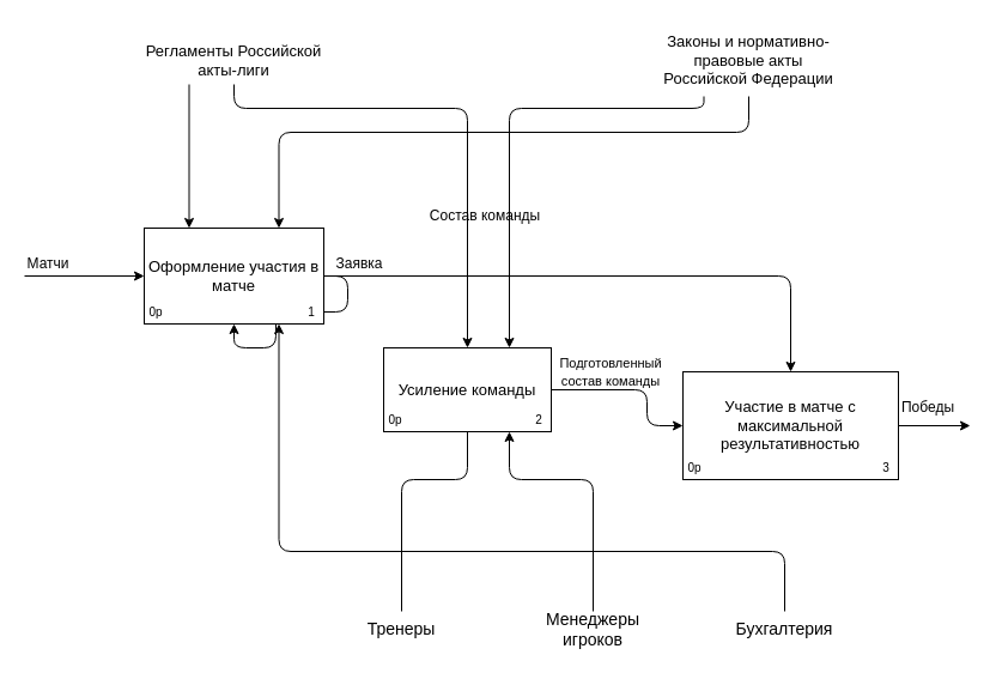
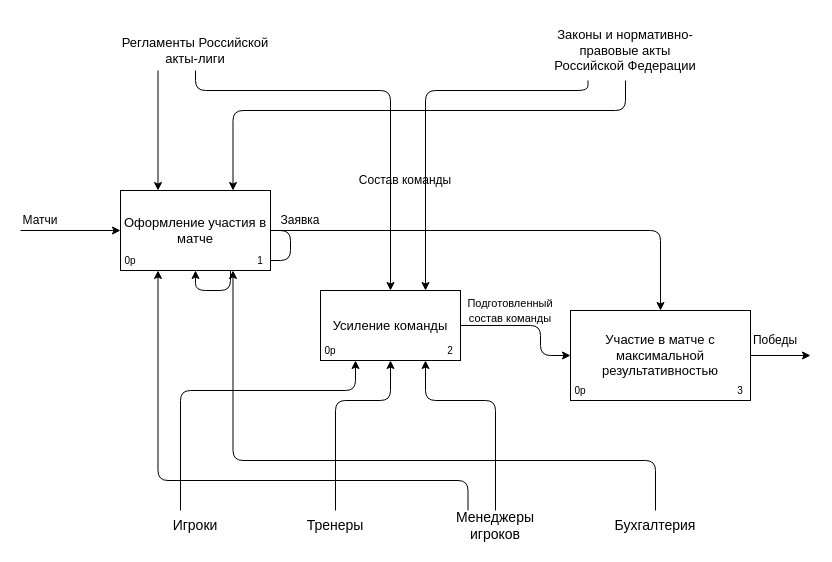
  <mxCell id="0" />
  <mxCell id="1" parent="0" />
  <mxCell id="2" style="edgeStyle=orthogonalEdgeStyle;rounded=1;orthogonalLoop=1;jettySize=auto;html=1;exitX=1;exitY=0.5;exitDx=0;exitDy=0;exitPerimeter=0;" edge="1" parent="1" source="31" target="4"><mxGeometry relative="1" as="geometry" /></mxCell>
  <mxCell id="3" style="edgeStyle=orthogonalEdgeStyle;rounded=1;orthogonalLoop=1;jettySize=auto;html=1;entryX=0.5;entryY=0;entryDx=0;entryDy=0;" edge="1" parent="1" source="4" target="8"><mxGeometry relative="1" as="geometry" /></mxCell>
  <mxCell id="4" value="&lt;font style=&quot;font-size: 13px&quot;&gt;Оформление участия в матче&lt;/font&gt;" style="rounded=0;whiteSpace=wrap;html=1;" vertex="1" parent="1"><mxGeometry x="120" y="190" width="150" height="80" as="geometry" /></mxCell>
  <mxCell id="5" style="edgeStyle=orthogonalEdgeStyle;rounded=1;orthogonalLoop=1;jettySize=auto;html=1;entryX=0;entryY=0.5;entryDx=0;entryDy=0;" edge="1" parent="1" source="6" target="8"><mxGeometry relative="1" as="geometry"><Array as="points"><mxPoint x="540" y="325" /><mxPoint x="540" y="355" /></Array></mxGeometry></mxCell>
  <mxCell id="6" value="&lt;font style=&quot;font-size: 13px&quot;&gt;Усиление команды&lt;/font&gt;" style="rounded=0;whiteSpace=wrap;html=1;" vertex="1" parent="1"><mxGeometry x="320" y="290" width="140" height="70" as="geometry" /></mxCell>
  <mxCell id="7" style="edgeStyle=orthogonalEdgeStyle;rounded=1;orthogonalLoop=1;jettySize=auto;html=1;exitX=1;exitY=0.5;exitDx=0;exitDy=0;" edge="1" parent="1" source="8"><mxGeometry relative="1" as="geometry"><mxPoint x="810" y="355" as="targetPoint" /><Array as="points"><mxPoint x="810" y="355" /></Array></mxGeometry></mxCell>
  <mxCell id="8" value="&lt;font style=&quot;font-size: 13px&quot;&gt;Участие в матче с максимальной результативностью&lt;/font&gt;" style="rounded=0;whiteSpace=wrap;html=1;" vertex="1" parent="1"><mxGeometry x="570" y="310" width="180" height="90" as="geometry" /></mxCell>
  <mxCell id="9" value="" style="endArrow=classic;html=1;entryX=0;entryY=0.5;entryDx=0;entryDy=0;" edge="1" parent="1" target="4"><mxGeometry width="50" height="50" relative="1" as="geometry"><mxPoint x="20" y="230" as="sourcePoint" /><mxPoint x="130" y="203" as="targetPoint" /></mxGeometry></mxCell>
  <mxCell id="10" value="Матчи" style="text;html=1;strokeColor=none;fillColor=none;align=center;verticalAlign=middle;whiteSpace=wrap;rounded=0;" vertex="1" parent="1"><mxGeometry x="20" y="210" width="40" height="20" as="geometry" /></mxCell>
  <mxCell id="11" style="edgeStyle=orthogonalEdgeStyle;rounded=1;orthogonalLoop=1;jettySize=auto;html=1;entryX=0.5;entryY=0;entryDx=0;entryDy=0;" edge="1" parent="1" source="12" target="6"><mxGeometry relative="1" as="geometry"><Array as="points"><mxPoint x="195" y="90" /><mxPoint x="390" y="90" /></Array></mxGeometry></mxCell>
  <mxCell id="12" value="&lt;font style=&quot;font-size: 13px&quot;&gt;Регламенты Российской акты-лиги&lt;/font&gt;" style="text;html=1;strokeColor=none;fillColor=none;align=center;verticalAlign=middle;whiteSpace=wrap;rounded=0;" vertex="1" parent="1"><mxGeometry x="120" y="30" width="150" height="40" as="geometry" /></mxCell>
  <mxCell id="13" style="edgeStyle=orthogonalEdgeStyle;rounded=1;orthogonalLoop=1;jettySize=auto;html=1;entryX=0.75;entryY=0;entryDx=0;entryDy=0;exitX=0.5;exitY=1;exitDx=0;exitDy=0;" edge="1" parent="1" source="15" target="4"><mxGeometry relative="1" as="geometry"><Array as="points"><mxPoint x="625" y="110" /><mxPoint x="233" y="110" /></Array></mxGeometry></mxCell>
  <mxCell id="14" style="edgeStyle=orthogonalEdgeStyle;rounded=1;orthogonalLoop=1;jettySize=auto;html=1;entryX=0.75;entryY=0;entryDx=0;entryDy=0;exitX=0.25;exitY=1;exitDx=0;exitDy=0;" edge="1" parent="1" source="15" target="6"><mxGeometry relative="1" as="geometry"><Array as="points"><mxPoint x="588" y="90" /><mxPoint x="425" y="90" /></Array></mxGeometry></mxCell>
  <mxCell id="15" value="&lt;font style=&quot;font-size: 13px&quot;&gt;Законы и нормативно-правовые акты Российской Федерации&lt;/font&gt;" style="text;html=1;strokeColor=none;fillColor=none;align=center;verticalAlign=middle;whiteSpace=wrap;rounded=0;" vertex="1" parent="1"><mxGeometry x="550" y="20" width="150" height="60" as="geometry" /></mxCell>
  <mxCell id="16" value="" style="endArrow=classic;html=1;exitX=0.25;exitY=1;exitDx=0;exitDy=0;entryX=0.25;entryY=0;entryDx=0;entryDy=0;" edge="1" parent="1" source="12" target="4"><mxGeometry width="50" height="50" relative="1" as="geometry"><mxPoint x="130" y="140" as="sourcePoint" /><mxPoint x="180" y="90" as="targetPoint" /></mxGeometry></mxCell>
  <mxCell id="17" value="Победы" style="text;html=1;strokeColor=none;fillColor=none;align=center;verticalAlign=middle;whiteSpace=wrap;rounded=0;" vertex="1" parent="1"><mxGeometry x="750" y="330" width="50" height="20" as="geometry" /></mxCell>
- <mxCell id="20" style="edgeStyle=orthogonalEdgeStyle;rounded=1;orthogonalLoop=1;jettySize=auto;html=1;entryX=0.5;entryY=1;entryDx=0;entryDy=0;endArrow=none;" edge="1" parent="1" source="21" target="6"><mxGeometry relative="1" as="geometry"><Array as="points"><mxPoint x="335" y="400" /><mxPoint x="390" y="400" /></Array></mxGeometry></mxCell>
+ <mxCell id="18" style="edgeStyle=orthogonalEdgeStyle;rounded=1;orthogonalLoop=1;jettySize=auto;html=1;entryX=0.25;entryY=1;entryDx=0;entryDy=0;" edge="1" parent="1" source="19" target="6"><mxGeometry relative="1" as="geometry"><Array as="points"><mxPoint x="180" y="390" /><mxPoint x="355" y="390" /></Array></mxGeometry></mxCell>
+ <mxCell id="19" value="&lt;font style=&quot;font-size: 14px&quot;&gt;Игроки&lt;/font&gt;" style="text;html=1;strokeColor=none;fillColor=none;align=center;verticalAlign=middle;whiteSpace=wrap;rounded=0;" vertex="1" parent="1"><mxGeometry x="160" y="510" width="70" height="30" as="geometry" /></mxCell>
+ <mxCell id="20" style="edgeStyle=orthogonalEdgeStyle;rounded=1;orthogonalLoop=1;jettySize=auto;html=1;entryX=0.5;entryY=1;entryDx=0;entryDy=0;" edge="1" parent="1" source="21" target="6"><mxGeometry relative="1" as="geometry"><Array as="points"><mxPoint x="335" y="400" /><mxPoint x="390" y="400" /></Array></mxGeometry></mxCell>
  <mxCell id="21" value="&lt;font style=&quot;font-size: 14px&quot;&gt;Тренеры&lt;/font&gt;" style="text;html=1;strokeColor=none;fillColor=none;align=center;verticalAlign=middle;whiteSpace=wrap;rounded=0;" vertex="1" parent="1"><mxGeometry x="300" y="510" width="70" height="30" as="geometry" /></mxCell>
  <mxCell id="22" style="edgeStyle=orthogonalEdgeStyle;rounded=1;orthogonalLoop=1;jettySize=auto;html=1;entryX=0.75;entryY=1;entryDx=0;entryDy=0;exitX=0.5;exitY=0;exitDx=0;exitDy=0;" edge="1" parent="1" source="24" target="6"><mxGeometry relative="1" as="geometry"><Array as="points"><mxPoint x="495" y="400" /><mxPoint x="425" y="400" /></Array></mxGeometry></mxCell>
+ <mxCell id="23" style="edgeStyle=orthogonalEdgeStyle;rounded=1;orthogonalLoop=1;jettySize=auto;html=1;entryX=0.25;entryY=1;entryDx=0;entryDy=0;exitX=0.25;exitY=0;exitDx=0;exitDy=0;" edge="1" parent="1" source="24" target="4"><mxGeometry relative="1" as="geometry"><Array as="points"><mxPoint x="468" y="480" /><mxPoint x="158" y="480" /></Array></mxGeometry></mxCell>
  <mxCell id="24" value="&lt;font style=&quot;font-size: 14px&quot;&gt;Менеджеры игроков&lt;/font&gt;" style="text;html=1;strokeColor=none;fillColor=none;align=center;verticalAlign=middle;whiteSpace=wrap;rounded=0;" vertex="1" parent="1"><mxGeometry x="440" y="510" width="110" height="30" as="geometry" /></mxCell>
  <mxCell id="25" style="edgeStyle=orthogonalEdgeStyle;rounded=1;orthogonalLoop=1;jettySize=auto;html=1;entryX=0.75;entryY=1;entryDx=0;entryDy=0;" edge="1" parent="1" source="26" target="4"><mxGeometry relative="1" as="geometry"><Array as="points"><mxPoint x="655" y="460" /><mxPoint x="233" y="460" /></Array></mxGeometry></mxCell>
  <mxCell id="26" value="&lt;font style=&quot;font-size: 14px&quot;&gt;Бухгалтерия&lt;/font&gt;" style="text;html=1;strokeColor=none;fillColor=none;align=center;verticalAlign=middle;whiteSpace=wrap;rounded=0;" vertex="1" parent="1"><mxGeometry x="600" y="510" width="110" height="30" as="geometry" /></mxCell>
  <mxCell id="27" value="Заявка" style="text;html=1;strokeColor=none;fillColor=none;align=center;verticalAlign=middle;whiteSpace=wrap;rounded=0;" vertex="1" parent="1"><mxGeometry x="280" y="210" width="40" height="20" as="geometry" /></mxCell>
  <mxCell id="28" value="&lt;font style=&quot;font-size: 10px&quot;&gt;0р&lt;/font&gt;" style="text;html=1;strokeColor=none;fillColor=none;align=center;verticalAlign=middle;whiteSpace=wrap;rounded=0;" vertex="1" parent="1"><mxGeometry x="120" y="250" width="20" height="20" as="geometry" /></mxCell>
  <mxCell id="29" value="&lt;font style=&quot;font-size: 10px&quot;&gt;0р&lt;/font&gt;" style="text;html=1;strokeColor=none;fillColor=none;align=center;verticalAlign=middle;whiteSpace=wrap;rounded=0;" vertex="1" parent="1"><mxGeometry x="320" y="340" width="20" height="20" as="geometry" /></mxCell>
  <mxCell id="30" value="&lt;font style=&quot;font-size: 10px&quot;&gt;0р&lt;/font&gt;" style="text;html=1;strokeColor=none;fillColor=none;align=center;verticalAlign=middle;whiteSpace=wrap;rounded=0;" vertex="1" parent="1"><mxGeometry x="570" y="380" width="20" height="20" as="geometry" /></mxCell>
  <mxCell id="31" value="&lt;font style=&quot;font-size: 10px&quot;&gt;1&lt;/font&gt;" style="text;html=1;strokeColor=none;fillColor=none;align=center;verticalAlign=middle;whiteSpace=wrap;rounded=0;" vertex="1" parent="1"><mxGeometry x="250" y="250" width="20" height="20" as="geometry" /></mxCell>
  <mxCell id="32" value="&lt;font style=&quot;font-size: 10px&quot;&gt;2&lt;/font&gt;" style="text;html=1;strokeColor=none;fillColor=none;align=center;verticalAlign=middle;whiteSpace=wrap;rounded=0;" vertex="1" parent="1"><mxGeometry x="440" y="340" width="20" height="20" as="geometry" /></mxCell>
  <mxCell id="33" value="&lt;font style=&quot;font-size: 10px&quot;&gt;3&lt;/font&gt;" style="text;html=1;strokeColor=none;fillColor=none;align=center;verticalAlign=middle;whiteSpace=wrap;rounded=0;" vertex="1" parent="1"><mxGeometry x="730" y="380" width="20" height="20" as="geometry" /></mxCell>
  <mxCell id="34" value="Состав команды" style="text;html=1;strokeColor=none;fillColor=none;align=center;verticalAlign=middle;whiteSpace=wrap;rounded=0;" vertex="1" parent="1"><mxGeometry x="355" y="170" width="100" height="20" as="geometry" /></mxCell>
  <mxCell id="35" value="&lt;font style=&quot;font-size: 11px&quot;&gt;Подготовленный состав команды&lt;/font&gt;" style="text;html=1;strokeColor=none;fillColor=none;align=center;verticalAlign=middle;whiteSpace=wrap;rounded=0;" vertex="1" parent="1"><mxGeometry x="460" y="300" width="100" height="20" as="geometry" /></mxCell>
